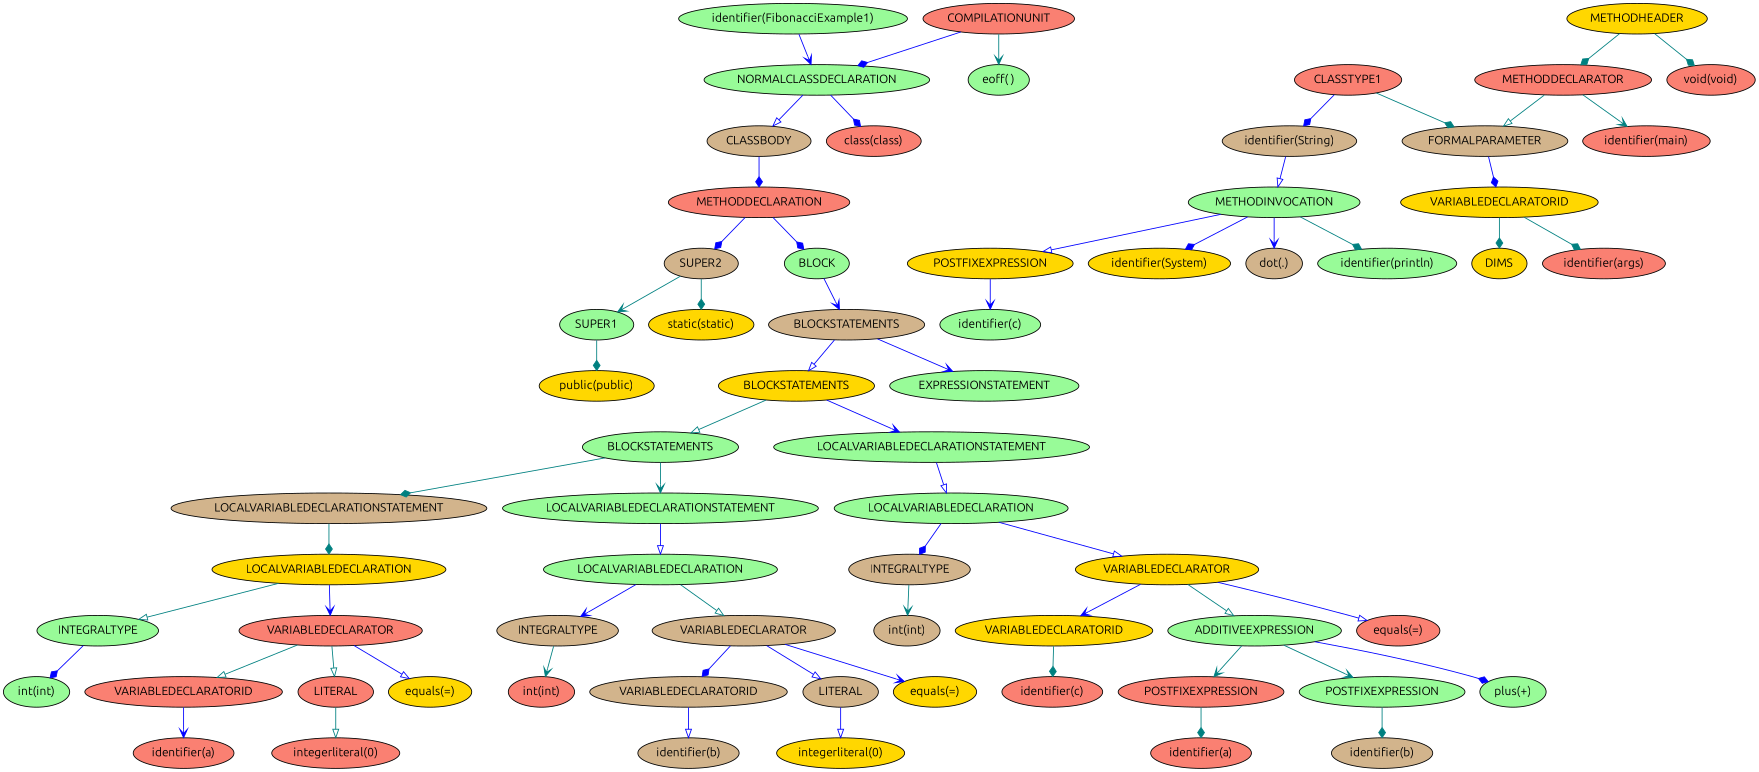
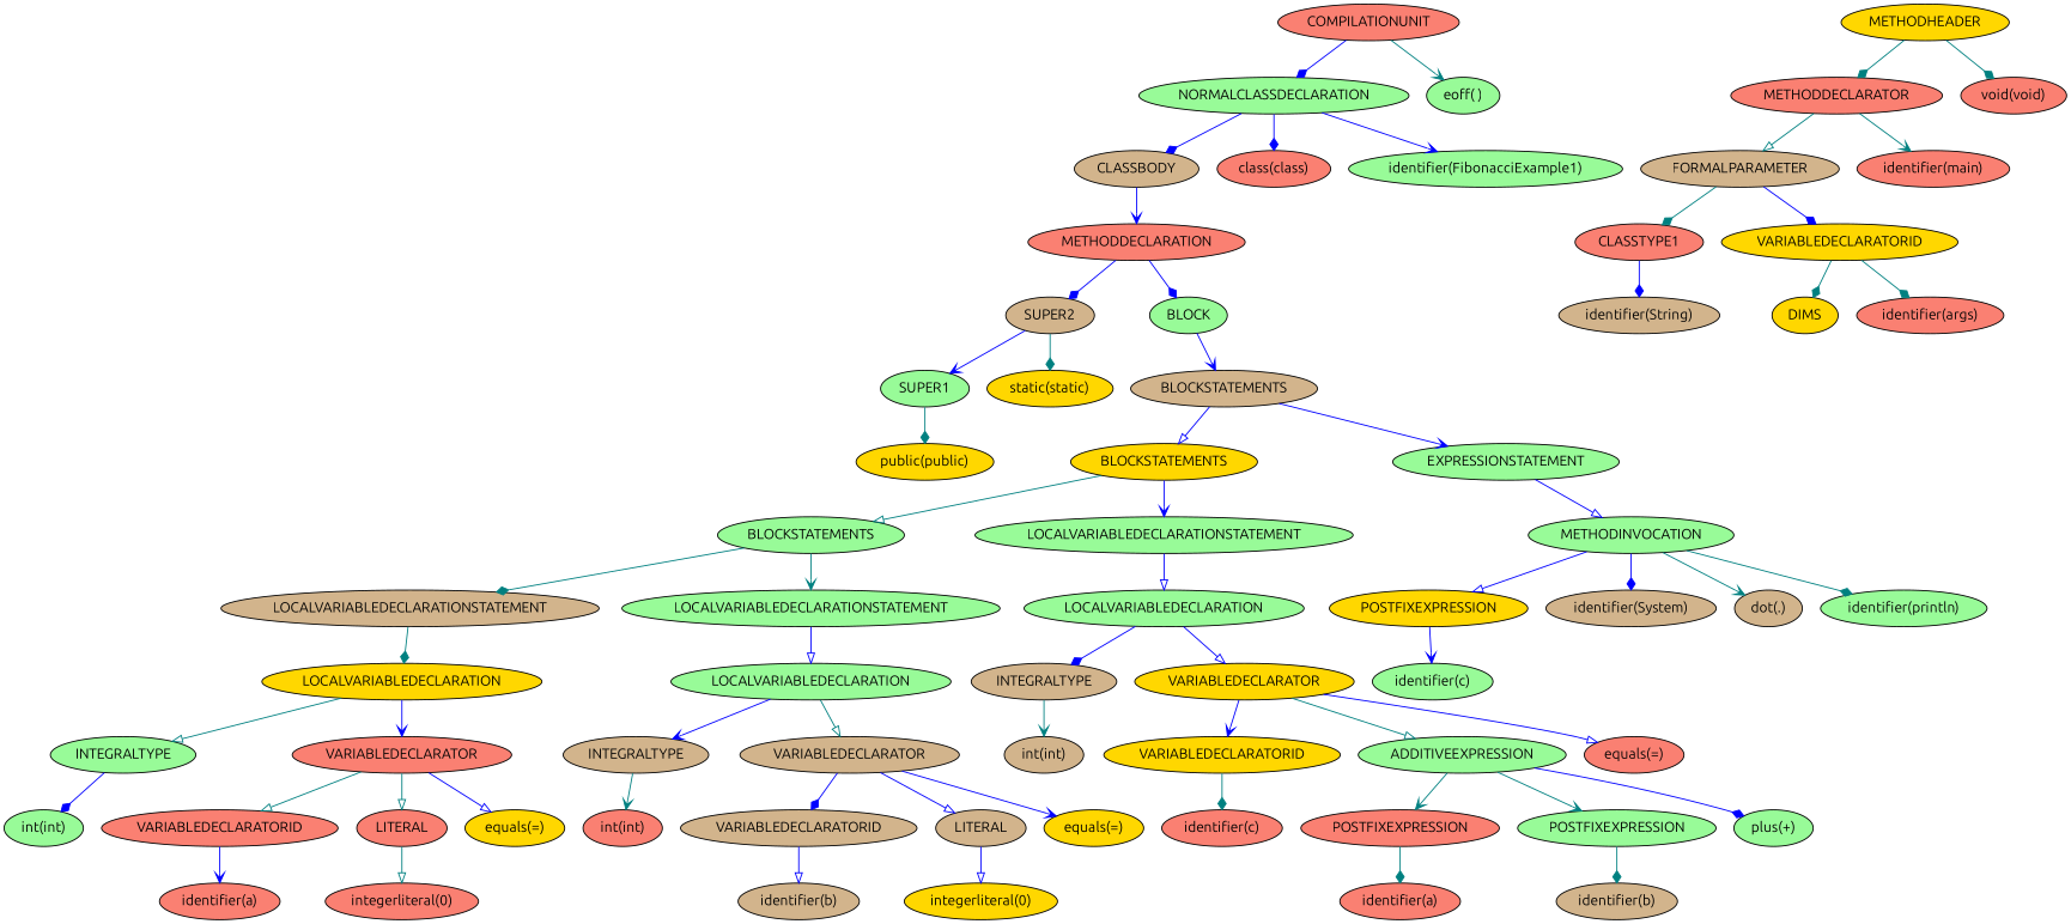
  digraph {
    fontname=Ubuntu
    ordering=out
    node [fillcolor=palegreen fontname=Ubuntu style=filled]
    edge [arrowhead=diamond color=blue fontname=Ubuntu]
    n1 [label=SUPER1]
    n2 [fillcolor=gold label="public(public)"]
    n3 [fillcolor=tan label=SUPER2]
    n4 [fillcolor=gold label="static(static)"]
    n5 [fillcolor=salmon label=CLASSTYPE1]
    n6 [fillcolor=tan label="identifier(String)"]
    n7 [fillcolor=gold label=DIMS]
    n8 [fillcolor=gold label=VARIABLEDECLARATORID]
    n9 [fillcolor=salmon label="identifier(args)"]
    n10 [fillcolor=tan label=FORMALPARAMETER]
    n11 [fillcolor=salmon label=METHODDECLARATOR]
    n12 [fillcolor=salmon label="identifier(main)"]
    n13 [fillcolor=gold label=METHODHEADER]
    n14 [fillcolor=salmon label="void(void)"]
    n15 [label=INTEGRALTYPE]
    n16 [label="int(int)"]
    n17 [fillcolor=salmon label=VARIABLEDECLARATORID]
    n18 [fillcolor=salmon label="identifier(a)"]
    n19 [fillcolor=salmon label=LITERAL]
    n20 [fillcolor=salmon label="integerliteral(0)"]
    n21 [fillcolor=salmon label=VARIABLEDECLARATOR]
    n22 [fillcolor=gold label="equals(=)"]
    n23 [fillcolor=gold label=LOCALVARIABLEDECLARATION]
    n24 [fillcolor=tan label=LOCALVARIABLEDECLARATIONSTATEMENT]
    n25 [fillcolor=tan label=INTEGRALTYPE]
    n26 [fillcolor=salmon label="int(int)"]
    n27 [fillcolor=tan label=VARIABLEDECLARATORID]
    n28 [fillcolor=tan label="identifier(b)"]
    n29 [fillcolor=tan label=LITERAL]
    n30 [fillcolor=gold label="integerliteral(0)"]
    n31 [fillcolor=tan label=VARIABLEDECLARATOR]
    n32 [fillcolor=gold label="equals(=)"]
    n33 [label=LOCALVARIABLEDECLARATION]
    n34 [label=LOCALVARIABLEDECLARATIONSTATEMENT]
    n35 [label=BLOCKSTATEMENTS]
    n36 [fillcolor=tan label=INTEGRALTYPE]
    n37 [fillcolor=tan label="int(int)"]
    n38 [fillcolor=gold label=VARIABLEDECLARATORID]
    n39 [fillcolor=salmon label="identifier(c)"]
    n40 [fillcolor=salmon label=POSTFIXEXPRESSION]
    n41 [fillcolor=salmon label="identifier(a)"]
    n42 [label=POSTFIXEXPRESSION]
    n43 [fillcolor=tan label="identifier(b)"]
    n44 [label=ADDITIVEEXPRESSION]
    n45 [label="plus(+)"]
    n46 [fillcolor=gold label=VARIABLEDECLARATOR]
    n47 [fillcolor=salmon label="equals(=)"]
    n48 [label=LOCALVARIABLEDECLARATION]
    n49 [label=LOCALVARIABLEDECLARATIONSTATEMENT]
    n50 [fillcolor=gold label=BLOCKSTATEMENTS]
    n51 [fillcolor=gold label=POSTFIXEXPRESSION]
    n52 [label="identifier(c)"]
    n53 [label=METHODINVOCATION]
-   n54 [fillcolor=gold label="identifier(System)"]
+   n54 [fillcolor=tan label="identifier(System)"]
    n55 [fillcolor=tan label="dot(.)"]
    n56 [label="identifier(println)"]
    n57 [label=EXPRESSIONSTATEMENT]
    n58 [fillcolor=tan label=BLOCKSTATEMENTS]
    n59 [label=BLOCK]
    n60 [fillcolor=salmon label=METHODDECLARATION]
    n61 [fillcolor=tan label=CLASSBODY]
    n62 [label=NORMALCLASSDECLARATION]
    n63 [fillcolor=salmon label="class(class)"]
    n64 [label="identifier(FibonacciExample1)"]
    n65 [fillcolor=salmon label=COMPILATIONUNIT]
    n66 [label="eoff( )"]
    n1 -> n2 [color=teal]
-   n3 -> n1 [arrowhead=vee color=teal]
+   n3 -> n1 [arrowhead=vee]
    n3 -> n4 [color=teal]
    n5 -> n6
    n8 -> n7 [color=teal]
    n8 -> n9 [color=teal]
-   n5 -> n10 [color=teal]
+   n10 -> n5 [color=teal]
    n10 -> n8
    n11 -> n10 [arrowhead=onormal color=teal]
    n11 -> n12 [arrowhead=vee color=teal]
    n13 -> n11 [color=teal]
    n13 -> n14 [color=teal]
    n15 -> n16
    n17 -> n18 [arrowhead=vee]
    n19 -> n20 [arrowhead=onormal color=teal]
    n21 -> n17 [arrowhead=onormal color=teal]
    n21 -> n19 [arrowhead=onormal color=teal]
    n21 -> n22 [arrowhead=onormal]
    n23 -> n15 [arrowhead=onormal color=teal]
    n23 -> n21 [arrowhead=vee]
    n24 -> n23 [color=teal]
    n25 -> n26 [arrowhead=vee color=teal]
    n27 -> n28 [arrowhead=onormal]
    n29 -> n30 [arrowhead=onormal]
    n31 -> n27
    n31 -> n29 [arrowhead=onormal]
    n31 -> n32 [arrowhead=vee]
    n33 -> n25 [arrowhead=vee]
    n33 -> n31 [arrowhead=onormal color=teal]
    n34 -> n33 [arrowhead=onormal]
    n35 -> n24 [color=teal]
    n35 -> n34 [arrowhead=vee color=teal]
    n36 -> n37 [arrowhead=vee color=teal]
    n38 -> n39 [color=teal]
    n40 -> n41 [color=teal]
    n42 -> n43 [color=teal]
    n44 -> n40 [arrowhead=vee color=teal]
    n44 -> n42 [arrowhead=vee color=teal]
    n44 -> n45
    n46 -> n38 [arrowhead=vee]
    n46 -> n44 [arrowhead=onormal color=teal]
    n46 -> n47 [arrowhead=onormal]
    n48 -> n36
    n48 -> n46 [arrowhead=onormal]
    n49 -> n48 [arrowhead=onormal]
    n50 -> n35 [arrowhead=onormal color=teal]
    n50 -> n49 [arrowhead=vee]
    n51 -> n52 [arrowhead=vee]
    n53 -> n51 [arrowhead=onormal]
    n53 -> n54
-   n53 -> n55 [arrowhead=vee]
+   n53 -> n55 [arrowhead=vee color=teal]
    n53 -> n56 [color=teal]
-   n6 -> n53 [arrowhead=onormal]
+   n57 -> n53 [arrowhead=onormal]
    n58 -> n50 [arrowhead=onormal]
    n58 -> n57 [arrowhead=vee]
    n59 -> n58 [arrowhead=vee]
    n60 -> n3
    n60 -> n59
-   n61 -> n60
-   n62 -> n61 [arrowhead=onormal]
+   n61 -> n60 [arrowhead=vee]
+   n62 -> n61
    n62 -> n63
-   n64 -> n62 [arrowhead=vee]
+   n62 -> n64 [arrowhead=vee]
    n65 -> n62
    n65 -> n66 [arrowhead=vee color=teal]
  }
